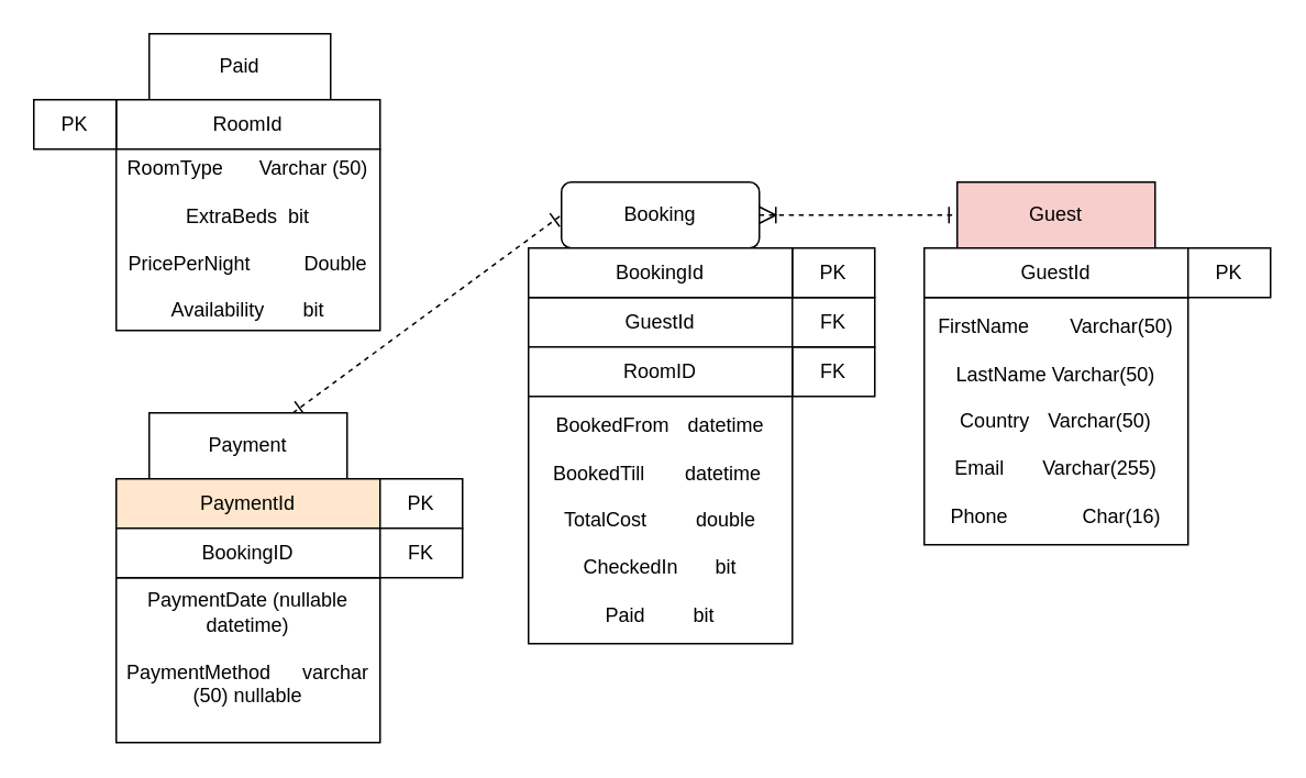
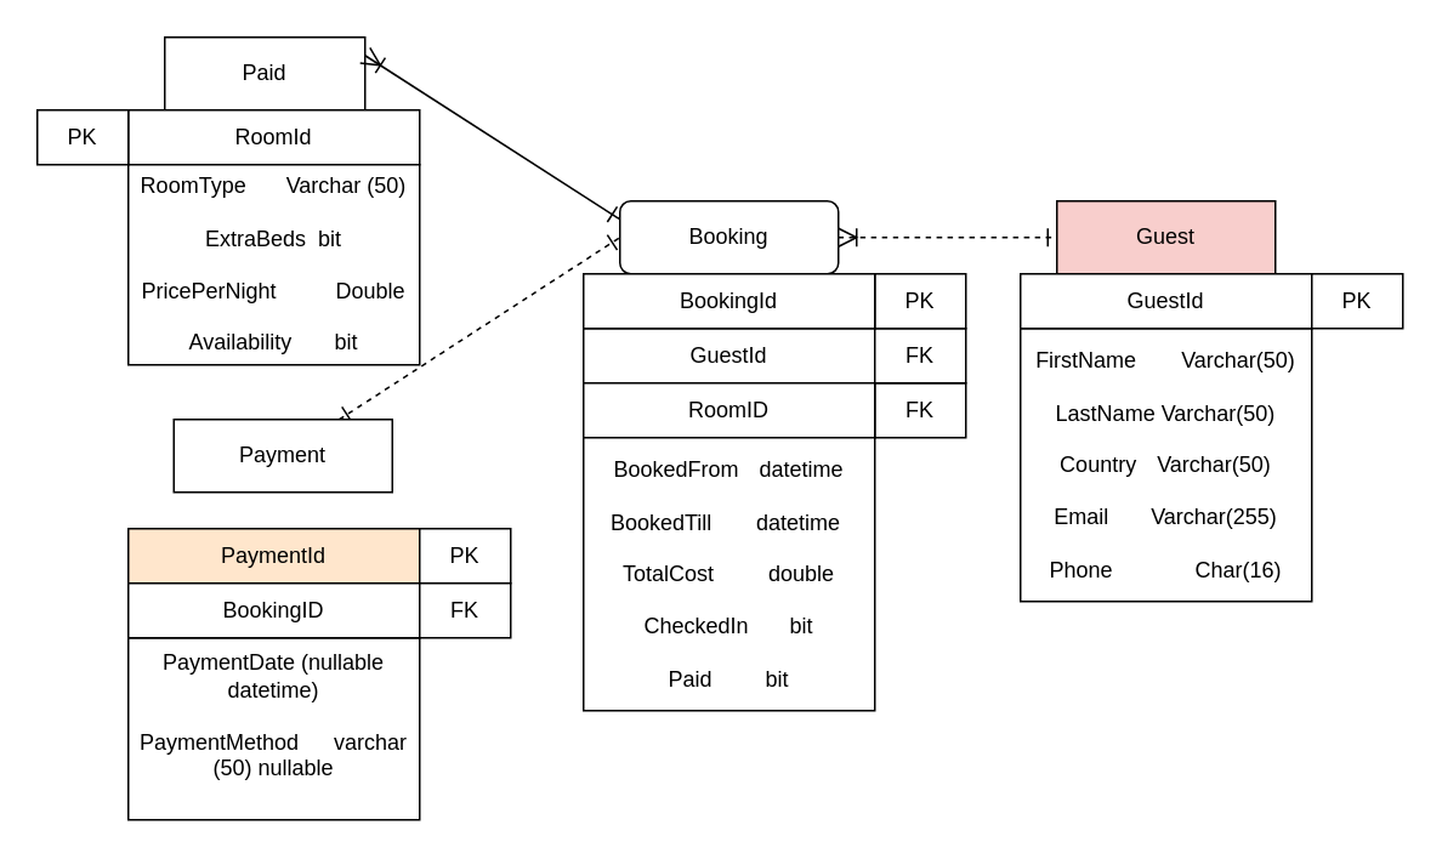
  <mxCell id="0" />
  <mxCell id="1" parent="0" />
  <mxCell id="2" style="edgeStyle=none;curved=1;rounded=0;orthogonalLoop=1;jettySize=auto;html=1;fontSize=12;startSize=8;endSize=8;entryX=0.75;entryY=1;entryDx=0;entryDy=0;" parent="1" source="3" target="3" edge="1"><mxGeometry relative="1" as="geometry"><mxPoint x="550" y="40" as="targetPoint" /></mxGeometry></mxCell>
  <mxCell id="3" value="Guest" style="rounded=0;whiteSpace=wrap;html=1;fillColor=#f8cecc;" parent="1" vertex="1"><mxGeometry x="580" y="110" width="120" height="40" as="geometry" /></mxCell>
  <mxCell id="4" value="Paid" style="rounded=0;whiteSpace=wrap;html=1;" parent="1" vertex="1"><mxGeometry x="90" y="20" width="110" height="40" as="geometry" /></mxCell>
  <mxCell id="5" value="RoomId" style="rounded=0;whiteSpace=wrap;html=1;" parent="1" vertex="1"><mxGeometry x="70" y="60" width="160" height="30" as="geometry" /></mxCell>
  <mxCell id="6" value="&lt;br&gt;&lt;div&gt;FirstName&lt;span style=&quot;white-space: pre;&quot;&gt;&#09;&lt;/span&gt;Varchar(50)&lt;/div&gt;&lt;div&gt;&lt;br&gt;&lt;/div&gt;&lt;div&gt;LastName Varchar(50)&lt;br&gt;&lt;div&gt;&lt;br&gt;&lt;/div&gt;&lt;div&gt;Country&lt;span style=&quot;white-space: pre;&quot;&gt;&#09;&lt;/span&gt;Varchar(50)&lt;/div&gt;&lt;div&gt;&lt;br&gt;&lt;/div&gt;&lt;div&gt;Email&lt;span style=&quot;white-space: pre;&quot;&gt;&#09;&lt;/span&gt;Varchar(255)&lt;/div&gt;&lt;div&gt;&lt;br&gt;&lt;/div&gt;&lt;div&gt;Phone&lt;span style=&quot;white-space: pre;&quot;&gt;&#09;&lt;/span&gt;&lt;span style=&quot;white-space: pre;&quot;&gt;&#09;&lt;/span&gt;Char(16)&lt;/div&gt;&lt;div&gt;&lt;br&gt;&lt;/div&gt;&lt;/div&gt;" style="rounded=0;whiteSpace=wrap;html=1;" parent="1" vertex="1"><mxGeometry x="560" y="180" width="160" height="150" as="geometry" /></mxCell>
  <mxCell id="7" value="GuestId" style="rounded=0;whiteSpace=wrap;html=1;" parent="1" vertex="1"><mxGeometry x="320" y="180" width="160" height="30" as="geometry" /></mxCell>
  <mxCell id="8" value="&lt;span style=&quot;background-color: transparent; color: light-dark(rgb(0, 0, 0), rgb(255, 255, 255));&quot;&gt;RoomType&lt;/span&gt;&lt;span style=&quot;background-color: transparent; color: light-dark(rgb(0, 0, 0), rgb(255, 255, 255)); white-space: pre;&quot;&gt;&#09;&lt;/span&gt;&lt;span style=&quot;background-color: transparent; color: light-dark(rgb(0, 0, 0), rgb(255, 255, 255));&quot;&gt;Varchar (50)&lt;/span&gt;&lt;div&gt;&lt;br&gt;&lt;/div&gt;&lt;div&gt;ExtraBeds&amp;nbsp; bit&lt;/div&gt;&lt;div&gt;&lt;br&gt;&lt;/div&gt;&lt;div&gt;PricePerNight&lt;span style=&quot;white-space: pre;&quot;&gt;&#09;&lt;/span&gt;&lt;span style=&quot;white-space: pre;&quot;&gt;&#09;&lt;/span&gt;Double&lt;/div&gt;&lt;div&gt;&lt;br&gt;&lt;/div&gt;&lt;div&gt;Availability&lt;span style=&quot;white-space: pre;&quot;&gt;&#09;&lt;/span&gt;bit&lt;/div&gt;" style="rounded=0;whiteSpace=wrap;html=1;" parent="1" vertex="1"><mxGeometry x="70" y="90" width="160" height="110" as="geometry" /></mxCell>
  <mxCell id="9" value="FK" style="rounded=0;whiteSpace=wrap;html=1;" parent="1" vertex="1"><mxGeometry x="480" y="210" width="50" height="30" as="geometry" /></mxCell>
  <mxCell id="10" value="GuestId" style="rounded=0;whiteSpace=wrap;html=1;" parent="1" vertex="1"><mxGeometry x="560" y="150" width="160" height="30" as="geometry" /></mxCell>
  <mxCell id="11" value="RoomID" style="rounded=0;whiteSpace=wrap;html=1;" parent="1" vertex="1"><mxGeometry x="320" y="210" width="160" height="30" as="geometry" /></mxCell>
  <mxCell id="12" value="FK" style="rounded=0;whiteSpace=wrap;html=1;" parent="1" vertex="1"><mxGeometry x="480" y="180" width="50" height="30" as="geometry" /></mxCell>
  <mxCell id="13" value="PK" style="rounded=0;whiteSpace=wrap;html=1;" parent="1" vertex="1"><mxGeometry x="480" y="150" width="50" height="30" as="geometry" /></mxCell>
  <mxCell id="14" style="edgeStyle=none;curved=1;rounded=0;orthogonalLoop=1;jettySize=auto;html=1;entryX=0;entryY=0.5;entryDx=0;entryDy=0;fontSize=12;startSize=8;endSize=8;endArrow=ERone;endFill=0;startArrow=ERoneToMany;startFill=0;dashed=1;" parent="1" source="16" target="3" edge="1"><mxGeometry relative="1" as="geometry" /></mxCell>
+ <mxCell id="15" style="edgeStyle=none;curved=1;rounded=0;orthogonalLoop=1;jettySize=auto;html=1;entryX=1;entryY=0.25;entryDx=0;entryDy=0;fontSize=12;startSize=8;endSize=8;exitX=0;exitY=0.25;exitDx=0;exitDy=0;startArrow=ERone;startFill=0;endArrow=ERoneToMany;endFill=0;" edge="1" parent="1" source="16" target="4"><mxGeometry relative="1" as="geometry"><mxPoint x="330" y="120" as="sourcePoint" /></mxGeometry></mxCell>
  <mxCell id="16" value="Booking" style="whiteSpace=wrap;html=1;rounded=1;" parent="1" vertex="1"><mxGeometry x="340" y="110" width="120" height="40" as="geometry" /></mxCell>
  <mxCell id="17" value="BookingId" style="rounded=0;whiteSpace=wrap;html=1;" parent="1" vertex="1"><mxGeometry x="320" y="150" width="160" height="30" as="geometry" /></mxCell>
  <mxCell id="18" value="BookedFrom&lt;span style=&quot;white-space: pre;&quot;&gt;&#09;&lt;/span&gt;datetime&lt;div&gt;&lt;br&gt;&lt;/div&gt;&lt;div&gt;BookedTill&lt;span style=&quot;white-space: pre;&quot;&gt;&#09;&lt;/span&gt;datetime&amp;nbsp;&lt;/div&gt;&lt;div&gt;&lt;br&gt;&lt;/div&gt;&lt;div&gt;TotalCost&lt;span style=&quot;white-space: pre;&quot;&gt;&#09;&lt;/span&gt;&lt;span style=&quot;white-space: pre;&quot;&gt;&#09;&lt;/span&gt;double&lt;/div&gt;&lt;div&gt;&lt;br&gt;&lt;/div&gt;&lt;div&gt;CheckedIn&lt;span style=&quot;white-space: pre;&quot;&gt;&#09;&lt;/span&gt;bit&lt;/div&gt;&lt;div&gt;&lt;br&gt;&lt;/div&gt;&lt;div&gt;Paid&lt;span style=&quot;white-space: pre;&quot;&gt;&#09;&lt;/span&gt;&lt;span style=&quot;white-space: pre;&quot;&gt;&#09;&lt;/span&gt;bit&lt;/div&gt;" style="rounded=0;whiteSpace=wrap;html=1;" parent="1" vertex="1"><mxGeometry x="320" y="240" width="160" height="150" as="geometry" /></mxCell>
  <mxCell id="19" style="edgeStyle=none;curved=1;rounded=0;orthogonalLoop=1;jettySize=auto;html=1;fontSize=12;startSize=8;endSize=8;" parent="1" source="20" edge="1"><mxGeometry relative="1" as="geometry"><mxPoint x="150" y="420" as="targetPoint" /></mxGeometry></mxCell>
  <mxCell id="20" value="PaymentDate (nullable datetime)&lt;div&gt;&lt;br&gt;&lt;/div&gt;&lt;div&gt;PaymentMethod&lt;span style=&quot;white-space: pre;&quot;&gt;&#09;&lt;/span&gt;varchar (50) nullable&lt;/div&gt;&lt;div&gt;&lt;br&gt;&lt;/div&gt;" style="rounded=0;whiteSpace=wrap;html=1;" parent="1" vertex="1"><mxGeometry x="70" y="350" width="160" height="100" as="geometry" /></mxCell>
  <mxCell id="21" style="edgeStyle=none;curved=1;rounded=0;orthogonalLoop=1;jettySize=auto;html=1;entryX=0;entryY=0.5;entryDx=0;entryDy=0;fontSize=12;startSize=8;endSize=8;endArrow=ERone;endFill=0;startArrow=ERone;startFill=0;dashed=1;" parent="1" source="22" target="16" edge="1"><mxGeometry relative="1" as="geometry" /></mxCell>
- <mxCell id="22" value="Payment" style="rounded=0;whiteSpace=wrap;html=1;" parent="1" vertex="1"><mxGeometry x="90" y="250" width="120" height="40" as="geometry" /></mxCell>
+ <mxCell id="22" value="Payment" style="rounded=0;whiteSpace=wrap;html=1;" parent="1" vertex="1"><mxGeometry x="95" y="230" width="120" height="40" as="geometry" /></mxCell>
  <mxCell id="23" value="PaymentId" style="rounded=0;whiteSpace=wrap;html=1;fillColor=#ffe6cc;" parent="1" vertex="1"><mxGeometry x="70" y="290" width="160" height="30" as="geometry" /></mxCell>
  <mxCell id="24" value="BookingID" style="rounded=0;whiteSpace=wrap;html=1;" vertex="1" parent="1"><mxGeometry x="70" y="320" width="160" height="30" as="geometry" /></mxCell>
  <mxCell id="25" value="PK" style="rounded=0;whiteSpace=wrap;html=1;" vertex="1" parent="1"><mxGeometry x="720" y="150" width="50" height="30" as="geometry" /></mxCell>
  <mxCell id="26" value="PK" style="rounded=0;whiteSpace=wrap;html=1;" vertex="1" parent="1"><mxGeometry x="20" y="60" width="50" height="30" as="geometry" /></mxCell>
  <mxCell id="27" value="PK" style="rounded=0;whiteSpace=wrap;html=1;" vertex="1" parent="1"><mxGeometry x="230" y="290" width="50" height="30" as="geometry" /></mxCell>
  <mxCell id="28" value="FK" style="rounded=0;whiteSpace=wrap;html=1;" vertex="1" parent="1"><mxGeometry x="230" y="320" width="50" height="30" as="geometry" /></mxCell>
